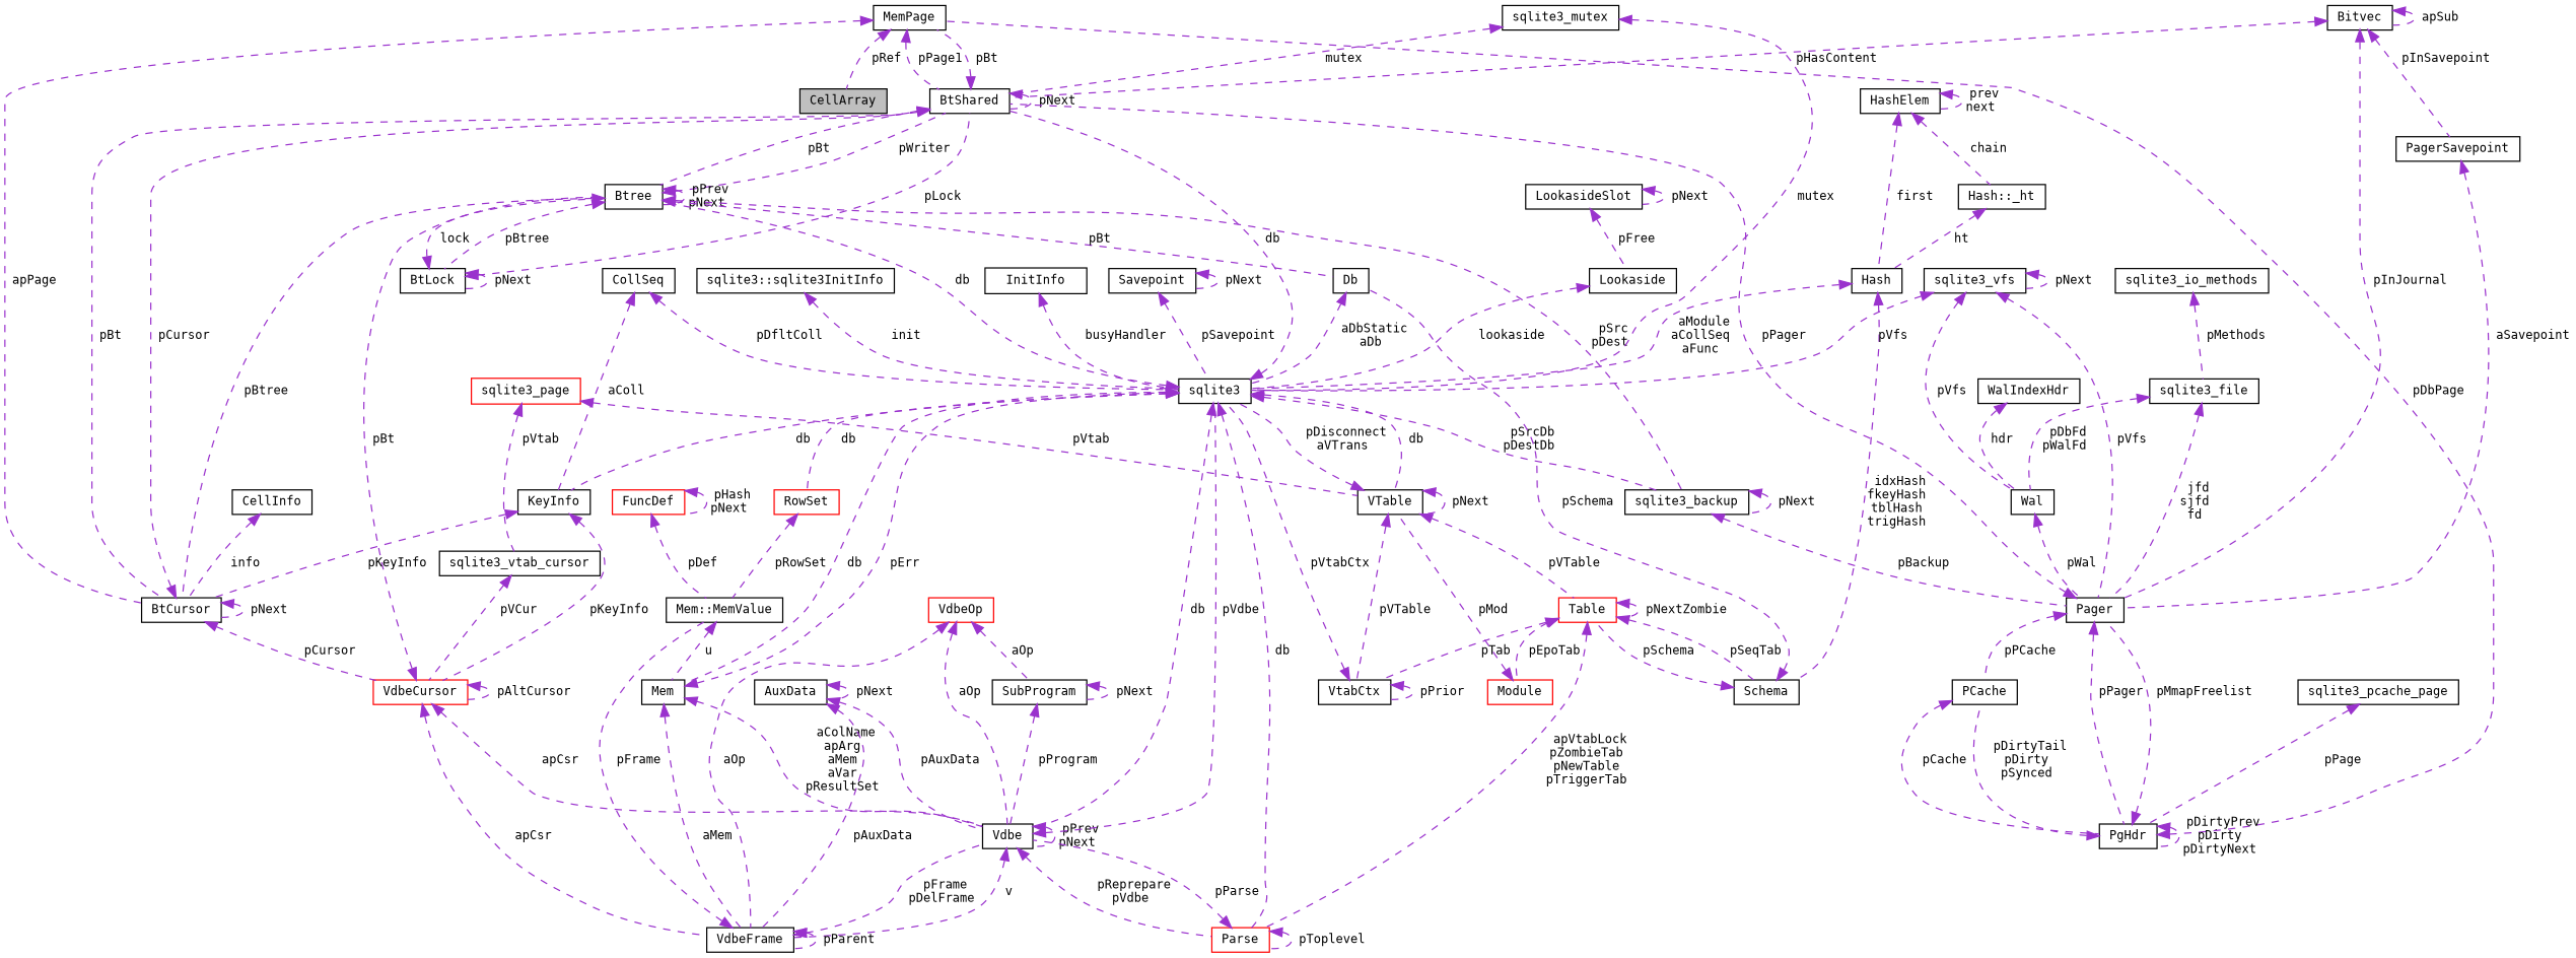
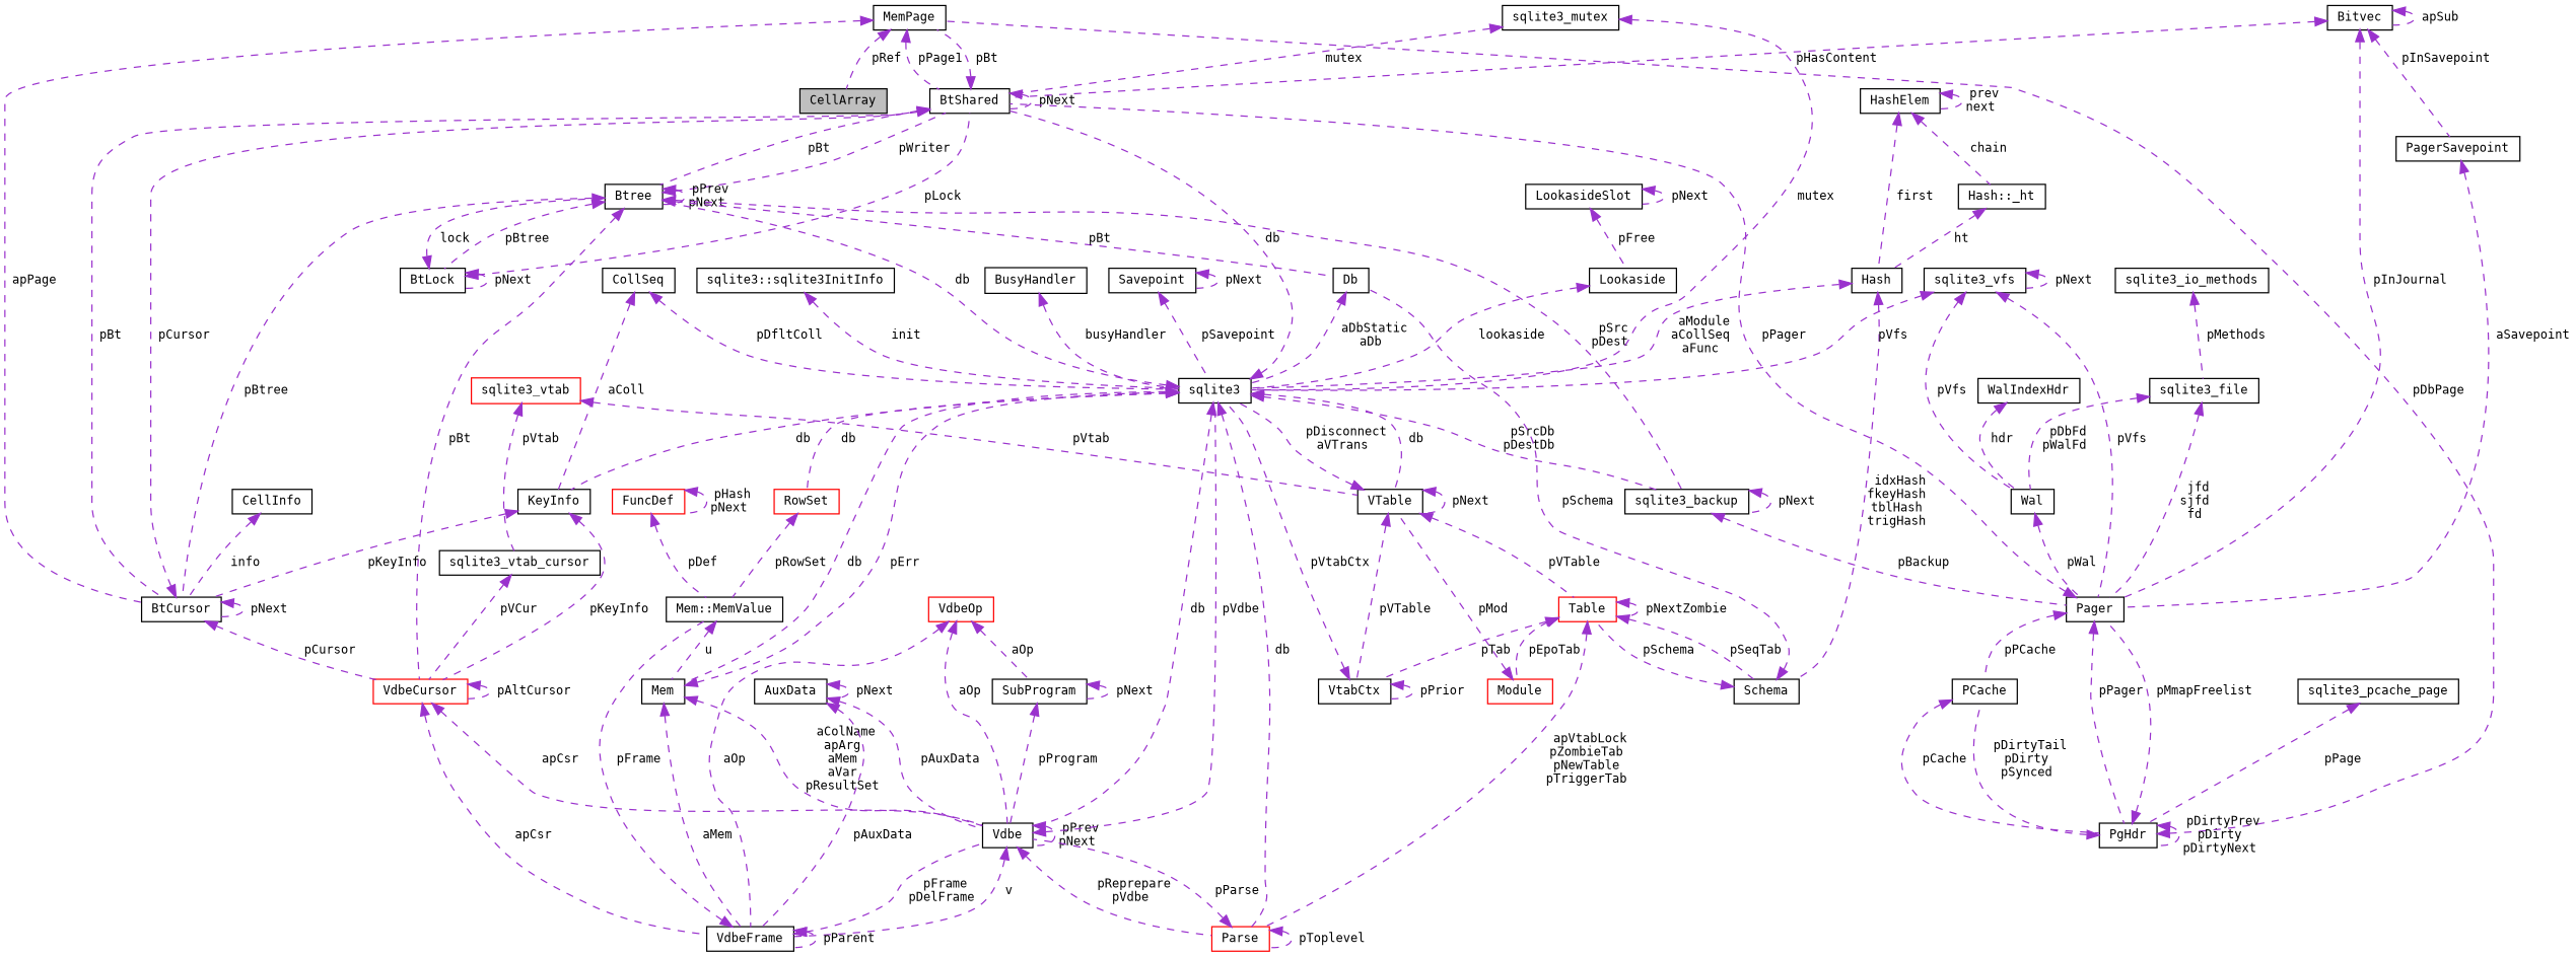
  digraph {
    fontname="DejaVu Sans Mono"
    node [color=black fillcolor=white fontname="DejaVu Sans Mono" fontsize=10 shape=record style=filled]
    edge [color=darkorchid3 dir=back fontname="DejaVu Sans Mono" fontsize=10 labelfontname=Helvetica labelfontsize=10 style=dashed]
    n1 [fillcolor=grey75 fontcolor=black height=0.2 label=CellArray width=0.4]
    n2 [height=0.2 label=MemPage width=0.4]
    n3 [height=0.2 label=BtShared width=0.4]
    n4 [height=0.2 label=BtCursor width=0.4]
    n5 [height=0.2 label=Btree width=0.4]
    n6 [color=red height=0.2 label=VdbeCursor width=0.4]
    n7 [height=0.2 label=sqlite3_backup width=0.4]
    n8 [height=0.2 label=BtLock width=0.4]
    n9 [height=0.2 label=Db width=0.4]
    n10 [height=0.2 label=Vdbe width=0.4]
    n11 [height=0.2 label=VdbeFrame width=0.4]
    n12 [height=0.2 label=CellInfo width=0.4]
    n13 [height=0.2 label=KeyInfo width=0.4]
    n14 [height=0.2 label=sqlite3 width=0.4]
    n15 [height=0.2 label=Mem width=0.4]
    n16 [color=red height=0.2 label=Parse width=0.4]
    n17 [height=0.2 label=VTable width=0.4]
    n18 [color=red height=0.2 label=RowSet width=0.4]
    n19 [color=red height=0.2 label=Table width=0.4]
    n20 [height=0.2 label=VtabCtx width=0.4]
    n21 [height=0.2 label="Mem::MemValue" width=0.4]
    n22 [height=0.2 label=Pager width=0.4]
    n23 [height=0.2 label=AuxData width=0.4]
    n24 [height=0.2 label=SubProgram width=0.4]
    n25 [color=red height=0.2 label=VdbeOp width=0.4]
    n26 [height=0.2 label=sqlite3_vtab_cursor width=0.4]
-   n27 [color=red height=0.2 label=sqlite3_page width=0.4]
+   n27 [color=red height=0.2 label=sqlite3_vtab width=0.4]
    n28 [height=0.2 label=Schema width=0.4]
    n29 [color=red height=0.2 label=Module width=0.4]
    n30 [height=0.2 label=Hash width=0.4]
    n31 [height=0.2 label="Hash::_ht" width=0.4]
    n32 [height=0.2 label=HashElem width=0.4]
    n33 [color=red height=0.2 label=FuncDef width=0.4]
    n34 [height=0.2 label=Savepoint width=0.4]
    n35 [height=0.2 label=Lookaside width=0.4]
    n36 [height=0.2 label=LookasideSlot width=0.4]
    n37 [height=0.2 label=sqlite3_mutex width=0.4]
    n38 [height=0.2 label=sqlite3_vfs width=0.4]
    n39 [height=0.2 label=Wal width=0.4]
    n40 [height=0.2 label=PgHdr width=0.4]
    n41 [height=0.2 label=PCache width=0.4]
    n42 [height=0.2 label="sqlite3::sqlite3InitInfo" width=0.4]
-   n43 [height=0.2 label=InitInfo width=0.4]
+   n43 [height=0.2 label=BusyHandler width=0.4]
    n44 [height=0.2 label=CollSeq width=0.4]
    n45 [height=0.2 label=Bitvec width=0.4]
    n46 [height=0.2 label=PagerSavepoint width=0.4]
    n47 [height=0.2 label=sqlite3_pcache_page width=0.4]
    n48 [height=0.2 label=sqlite3_file width=0.4]
    n49 [height=0.2 label=sqlite3_io_methods width=0.4]
    n50 [height=0.2 label=WalIndexHdr width=0.4]
    n2 -> n1 [label=" pRef"]
    n2 -> n3 [label=" pPage1"]
    n2 -> n4 [label=" apPage"]
    n3 -> n2 [label=" pBt"]
    n3 -> n3 [label=" pNext"]
    n3 -> n4 [label=" pBt"]
    n3 -> n5 [label=" pBt"]
    n4 -> n3 [label=" pCursor"]
    n4 -> n4 [label=" pNext"]
    n4 -> n6 [label=" pCursor"]
    n5 -> n3 [label=" pWriter"]
    n5 -> n4 [label=" pBtree"]
    n5 -> n5 [label=" pPrev\npNext"]
-   n6 -> n5 [label=" pBt"]
+   n5 -> n6 [label=" pBt"]
    n5 -> n7 [label=" pSrc\npDest"]
    n5 -> n8 [label=" pBtree"]
    n5 -> n9 [label=" pBt"]
    n6 -> n6 [label=" pAltCursor"]
    n6 -> n10 [label=" apCsr"]
    n6 -> n11 [label=" apCsr"]
    n7 -> n7 [label=" pNext"]
    n7 -> n22 [label=" pBackup"]
    n8 -> n3 [label=" pLock"]
    n8 -> n5 [label=" lock"]
    n8 -> n8 [label=" pNext"]
    n9 -> n14 [label=" aDbStatic\naDb"]
    n10 -> n10 [label=" pPrev\npNext"]
    n10 -> n11 [label=" v"]
    n10 -> n14 [label=" pVdbe"]
    n10 -> n16 [label=" pReprepare\npVdbe"]
    n11 -> n10 [label=" pFrame\npDelFrame"]
    n11 -> n11 [label=" pParent"]
    n11 -> n21 [label=" pFrame"]
    n12 -> n4 [label=" info"]
    n13 -> n4 [label=" pKeyInfo"]
    n13 -> n6 [label=" pKeyInfo"]
    n14 -> n3 [label=" db"]
    n14 -> n5 [label=" db"]
    n14 -> n7 [label=" pSrcDb\npDestDb"]
    n14 -> n10 [label=" db"]
    n14 -> n13 [label=" db"]
    n14 -> n15 [label=" db"]
    n14 -> n16 [label=" db"]
    n14 -> n17 [label=" db"]
    n14 -> n18 [label=" db"]
    n15 -> n10 [label=" aColName\napArg\naMem\naVar\npResultSet"]
    n15 -> n11 [label=" aMem"]
    n15 -> n14 [label=" pErr"]
    n16 -> n10 [label=" pParse"]
    n16 -> n16 [label=" pToplevel"]
    n17 -> n14 [label=" pDisconnect\naVTrans"]
    n17 -> n17 [label=" pNext"]
    n17 -> n19 [label=" pVTable"]
    n17 -> n20 [label=" pVTable"]
    n18 -> n21 [label=" pRowSet"]
    n19 -> n16 [label=" apVtabLock\npZombieTab\npNewTable\npTriggerTab"]
    n19 -> n19 [label=" pNextZombie"]
    n19 -> n20 [label=" pTab"]
    n19 -> n28 [label=" pSeqTab"]
    n19 -> n29 [label=" pEpoTab"]
    n20 -> n14 [label=" pVtabCtx"]
    n20 -> n20 [label=" pPrior"]
    n21 -> n15 [label=" u"]
    n22 -> n3 [label=" pPager"]
    n22 -> n40 [label=" pPager"]
    n22 -> n41 [label=" pPCache"]
    n23 -> n10 [label=" pAuxData"]
    n23 -> n11 [label=" pAuxData"]
    n23 -> n23 [label=" pNext"]
    n24 -> n10 [label=" pProgram"]
    n24 -> n24 [label=" pNext"]
    n25 -> n10 [label=" aOp"]
    n25 -> n11 [label=" aOp"]
    n25 -> n24 [label=" aOp"]
    n26 -> n6 [label=" pVCur"]
    n27 -> n17 [label=" pVtab"]
    n27 -> n26 [label=" pVtab"]
    n28 -> n9 [label=" pSchema"]
    n28 -> n19 [label=" pSchema"]
    n29 -> n17 [label=" pMod"]
    n30 -> n14 [label=" aModule\naCollSeq\naFunc"]
    n30 -> n28 [label=" idxHash\nfkeyHash\ntblHash\ntrigHash"]
    n31 -> n30 [label=" ht"]
    n32 -> n30 [label=" first"]
    n32 -> n31 [label=" chain"]
    n32 -> n32 [label=" prev\nnext"]
    n33 -> n21 [label=" pDef"]
    n33 -> n33 [label=" pHash\npNext"]
    n34 -> n14 [label=" pSavepoint"]
    n34 -> n34 [label=" pNext"]
    n35 -> n14 [label=" lookaside"]
    n36 -> n35 [label=" pFree"]
    n36 -> n36 [label=" pNext"]
    n37 -> n3 [label=" mutex"]
    n37 -> n14 [label=" mutex"]
    n38 -> n14 [label=" pVfs"]
    n38 -> n22 [label=" pVfs"]
    n38 -> n38 [label=" pNext"]
    n38 -> n39 [label=" pVfs"]
    n39 -> n22 [label=" pWal"]
    n40 -> n2 [label=" pDbPage"]
    n40 -> n22 [label=" pMmapFreelist"]
    n40 -> n40 [label=" pDirtyPrev\npDirty\npDirtyNext"]
    n40 -> n41 [label=" pDirtyTail\npDirty\npSynced"]
    n41 -> n40 [label=" pCache"]
    n42 -> n14 [label=" init"]
    n43 -> n14 [label=" busyHandler"]
    n44 -> n13 [label=" aColl"]
    n44 -> n14 [label=" pDfltColl"]
    n45 -> n3 [label=" pHasContent"]
    n45 -> n22 [label=" pInJournal"]
    n45 -> n45 [label=" apSub"]
    n45 -> n46 [label=" pInSavepoint"]
    n46 -> n22 [label=" aSavepoint"]
    n47 -> n40 [label=" pPage"]
    n48 -> n22 [label=" jfd\nsjfd\nfd"]
    n48 -> n39 [label=" pDbFd\npWalFd"]
    n49 -> n48 [label=" pMethods"]
    n50 -> n39 [label=" hdr"]
  }
